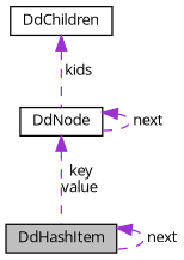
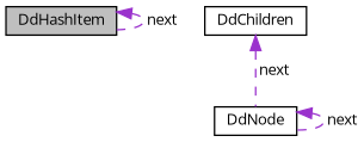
  digraph {
    fontname="Open Sans"
    node [color=black fillcolor=white fontname="Open Sans" fontsize=10 shape=record style=filled]
    edge [color=darkorchid3 dir=back fontname="Open Sans" fontsize=10 labelfontname=Helvetica labelfontsize=10 style=dashed]
    n1 [fillcolor=grey75 fontcolor=black height=0.2 label=DdHashItem width=0.4]
    n2 [height=0.2 label=DdNode width=0.4]
    n3 [height=0.2 label=DdChildren width=0.4]
    n1 -> n1 [label=" next"]
-   n2 -> n1 [label=" key\nvalue"]
    n2 -> n2 [label=" next"]
-   n3 -> n2 [label=" kids"]
+   n3 -> n2 [label=" next"]
  }
